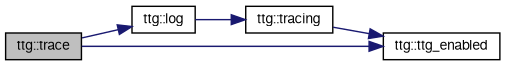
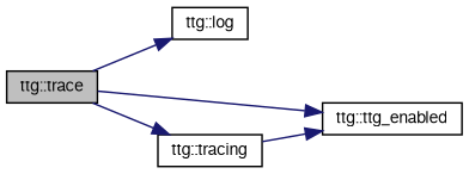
  digraph {
    rankdir=LR
    node [color=black fillcolor=white fontname=FreeSans fontsize=10 shape=record style=filled]
    edge [color=midnightblue fontname=FreeSans fontsize=10 labelfontname=FreeSans labelfontsize=10 style=solid]
    n1 [fillcolor=grey75 fontcolor=black height=0.2 label="ttg::trace" width=0.4]
    n2 [height=0.2 label="ttg::log" width=0.4]
    n3 [height=0.2 label="ttg::ttg_enabled" width=0.4]
    n4 [height=0.2 label="ttg::tracing" width=0.4]
    n1 -> n2
    n1 -> n3
-   n2 -> n4
+   n1 -> n4
    n4 -> n3
  }
